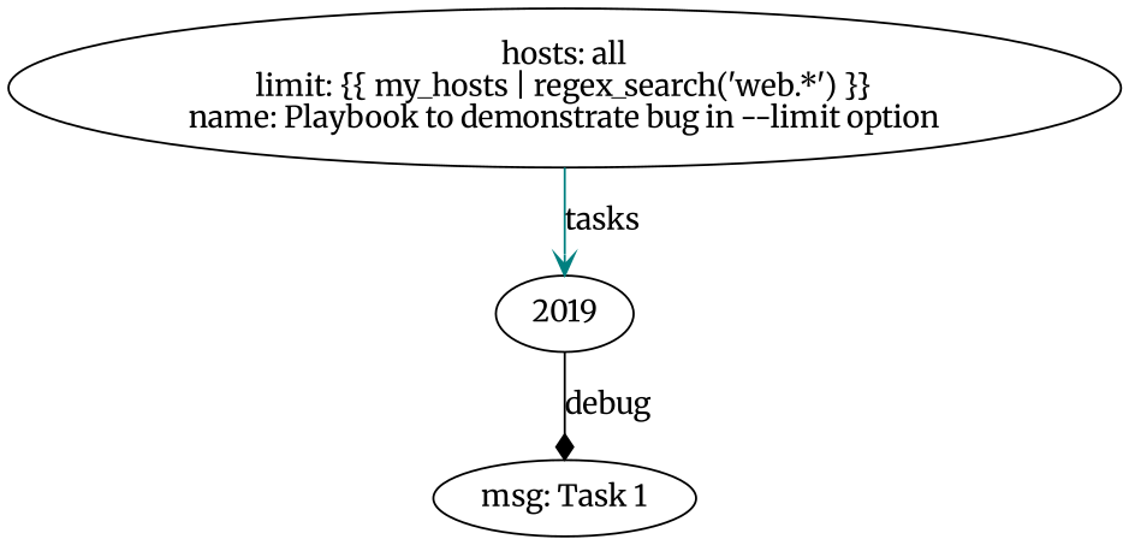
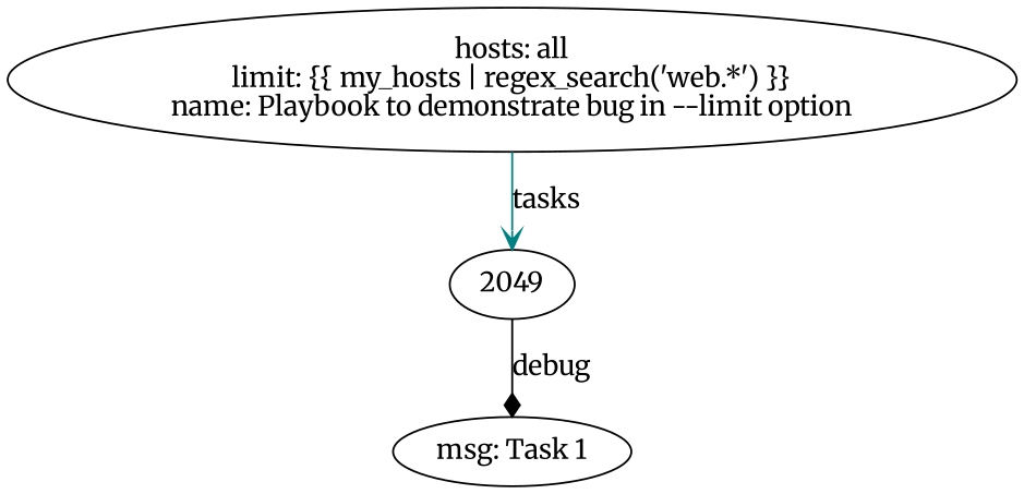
  digraph {
    fontname=Merriweather
    node [fontname=Merriweather]
    edge [fontname=Merriweather]
    n1 [label="msg: Task 1\n"]
-   2019
+   2019 [label=2049]
    n3 [label="hosts: all\nlimit: {{ my_hosts | regex_search('web.*') }}\nname: Playbook to demonstrate bug in --limit option\n"]
    2019 -> n1 [label=debug color=black arrowhead=diamond]
    n3 -> 2019 [label=tasks color=teal arrowhead=vee]
  }
